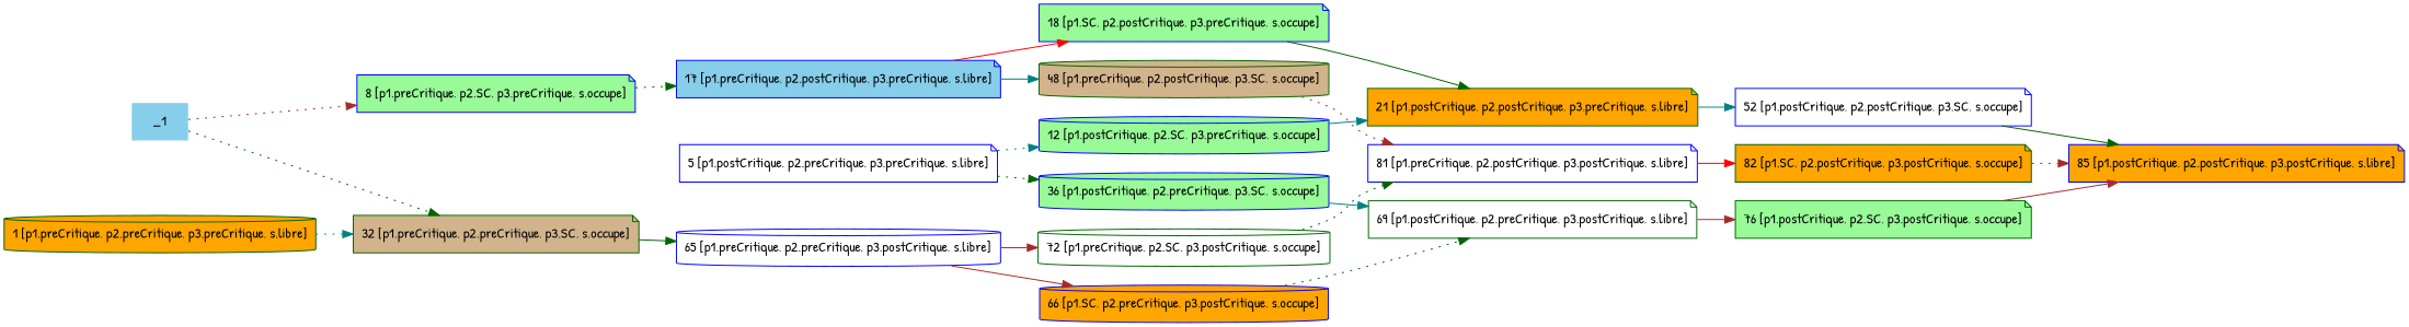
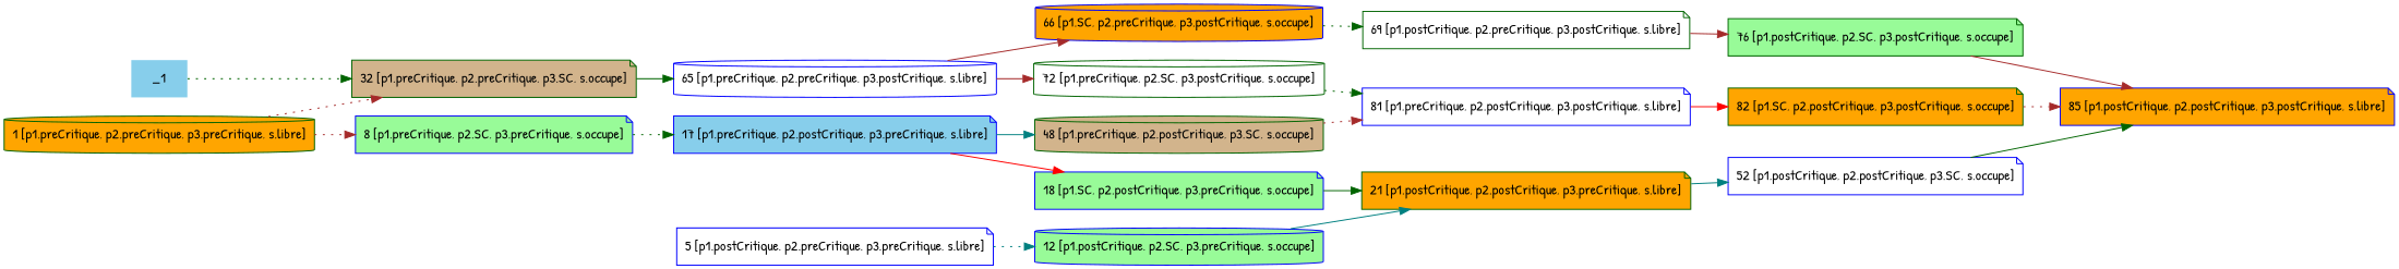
  digraph {
    fontname="Patrick Hand"
    rankdir=LR
    node [color=blue fillcolor=white fontname="Patrick Hand" shape=note style=filled]
    edge [color=darkgreen fontname="Patrick Hand" style=solid]
    _1 [fillcolor=skyblue shape=none]
    n2 [color=darkgreen fillcolor=tan label="32 [p1.preCritique, p2.preCritique, p3.SC, s.occupe]"]
    n3 [color=darkgreen fillcolor=orange label="1 [p1.preCritique, p2.preCritique, p3.preCritique, s.libre]" shape=cylinder]
    n4 [fillcolor=palegreen label="8 [p1.preCritique, p2.SC, p3.preCritique, s.occupe]"]
    n5 [fillcolor=skyblue label="17 [p1.preCritique, p2.postCritique, p3.preCritique, s.libre]"]
    n6 [label="65 [p1.preCritique, p2.preCritique, p3.postCritique, s.libre]" shape=cylinder]
    n7 [fillcolor=orange label="85 [p1.postCritique, p2.postCritique, p3.postCritique, s.libre]"]
    n8 [color=darkgreen fillcolor=orange label="21 [p1.postCritique, p2.postCritique, p3.preCritique, s.libre]"]
    n9 [label="52 [p1.postCritique, p2.postCritique, p3.SC, s.occupe]"]
    n10 [color=darkgreen label="69 [p1.postCritique, p2.preCritique, p3.postCritique, s.libre]"]
    n11 [color=darkgreen fillcolor=palegreen label="76 [p1.postCritique, p2.SC, p3.postCritique, s.occupe]"]
    n12 [label="5 [p1.postCritique, p2.preCritique, p3.preCritique, s.libre]"]
    n13 [fillcolor=palegreen label="12 [p1.postCritique, p2.SC, p3.preCritique, s.occupe]" shape=cylinder]
-   n14 [fillcolor=palegreen label="36 [p1.postCritique, p2.preCritique, p3.SC, s.occupe]" shape=cylinder]
    n15 [label="81 [p1.preCritique, p2.postCritique, p3.postCritique, s.libre]"]
    n16 [color=darkgreen fillcolor=orange label="82 [p1.SC, p2.postCritique, p3.postCritique, s.occupe]"]
    n17 [fillcolor=palegreen label="18 [p1.SC, p2.postCritique, p3.preCritique, s.occupe]"]
    n18 [color=darkgreen fillcolor=tan label="48 [p1.preCritique, p2.postCritique, p3.SC, s.occupe]" shape=cylinder]
    n19 [fillcolor=orange label="66 [p1.SC, p2.preCritique, p3.postCritique, s.occupe]" shape=cylinder]
    n20 [color=darkgreen label="72 [p1.preCritique, p2.SC, p3.postCritique, s.occupe]" shape=cylinder]
    _1 -> n2 [style=dotted]
    n2 -> n6
-   n3 -> n2 [color=teal style=dotted]
-   _1 -> n4 [color=brown style=dotted]
+   n3 -> n2 [color=brown style=dotted]
+   n3 -> n4 [color=brown style=dotted]
    n4 -> n5 [style=dotted]
    n5 -> n17 [color=red]
    n5 -> n18 [color=teal]
    n6 -> n19 [color=brown]
    n6 -> n20 [color=brown]
    n8 -> n9 [color=teal]
    n9 -> n7
    n10 -> n11 [color=brown]
    n11 -> n7 [color=brown]
    n12 -> n13 [color=teal style=dotted]
-   n12 -> n14 [style=dotted]
    n13 -> n8 [color=teal]
-   n14 -> n10 [color=teal]
    n15 -> n16 [color=red]
    n16 -> n7 [color=brown style=dotted]
    n17 -> n8
    n18 -> n15 [color=brown style=dotted]
    n19 -> n10 [style=dotted]
    n20 -> n15 [style=dotted]
  }
